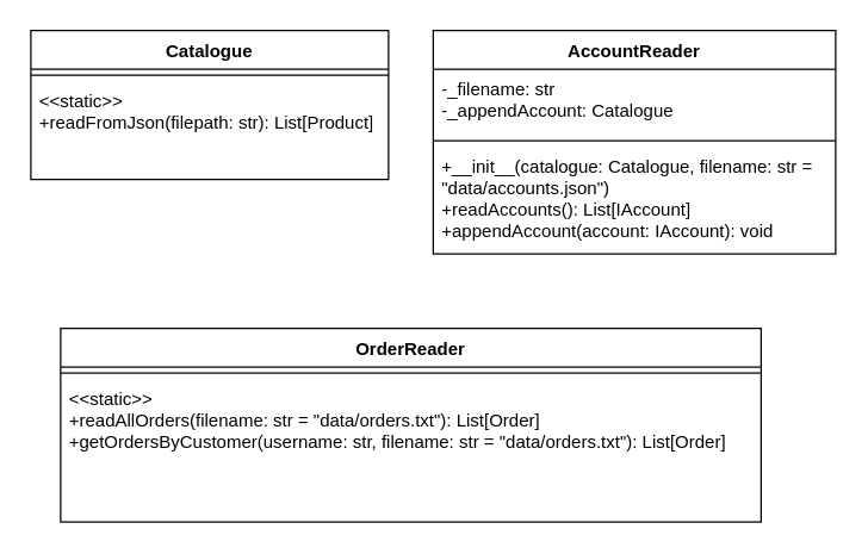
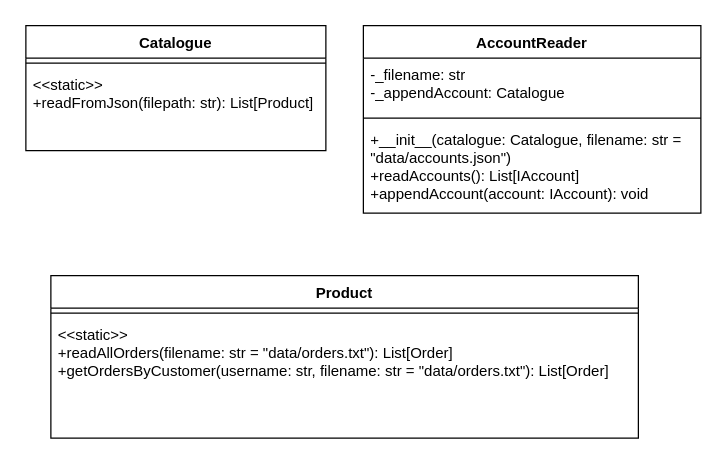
  <mxCell id="0" />
  <mxCell id="1" parent="0" />
  <mxCell id="2" value="Catalogue" style="swimlane;fontStyle=1;align=center;verticalAlign=top;childLayout=stackLayout;horizontal=1;startSize=26;horizontalStack=0;resizeParent=1;resizeParentMax=0;resizeLast=0;collapsible=1;marginBottom=0;whiteSpace=wrap;html=1;" vertex="1" parent="1"><mxGeometry x="20" y="20" width="240" height="100" as="geometry" /></mxCell>
  <mxCell id="3" value="" style="line;strokeWidth=1;fillColor=none;align=left;verticalAlign=middle;spacingTop=-1;spacingLeft=3;spacingRight=3;rotatable=0;labelPosition=right;points=[];portConstraint=eastwest;strokeColor=inherit;" vertex="1" parent="2"><mxGeometry y="26" width="240" height="8" as="geometry" /></mxCell>
  <mxCell id="4" value="&lt;div&gt;&amp;lt;&amp;lt;static&amp;gt;&amp;gt;&lt;/div&gt;&lt;div&gt;+readFromJson(filepath: str): List[Product]&lt;/div&gt;" style="text;strokeColor=none;fillColor=none;align=left;verticalAlign=top;spacingLeft=4;spacingRight=4;overflow=hidden;rotatable=0;points=[[0,0.5],[1,0.5]];portConstraint=eastwest;whiteSpace=wrap;html=1;" vertex="1" parent="2"><mxGeometry y="34" width="240" height="66" as="geometry" /></mxCell>
  <mxCell id="5" value="AccountReader" style="swimlane;fontStyle=1;align=center;verticalAlign=top;childLayout=stackLayout;horizontal=1;startSize=26;horizontalStack=0;resizeParent=1;resizeParentMax=0;resizeLast=0;collapsible=1;marginBottom=0;whiteSpace=wrap;html=1;" vertex="1" parent="1"><mxGeometry x="290" y="20" width="270" height="150" as="geometry" /></mxCell>
  <mxCell id="6" value="&lt;div&gt;-_filename: str&lt;/div&gt;&lt;div&gt;-_appendAccount: Catalogue&lt;/div&gt;" style="text;strokeColor=none;fillColor=none;align=left;verticalAlign=top;spacingLeft=4;spacingRight=4;overflow=hidden;rotatable=0;points=[[0,0.5],[1,0.5]];portConstraint=eastwest;whiteSpace=wrap;html=1;" vertex="1" parent="5"><mxGeometry y="26" width="270" height="44" as="geometry" /></mxCell>
  <mxCell id="7" value="" style="line;strokeWidth=1;fillColor=none;align=left;verticalAlign=middle;spacingTop=-1;spacingLeft=3;spacingRight=3;rotatable=0;labelPosition=right;points=[];portConstraint=eastwest;strokeColor=inherit;" vertex="1" parent="5"><mxGeometry y="70" width="270" height="8" as="geometry" /></mxCell>
  <mxCell id="8" value="&lt;div&gt;+__init__(catalogue: Catalogue, filename: str = &quot;data/accounts.json&quot;)&lt;/div&gt;&lt;div&gt;+readAccounts(): List[IAccount]&lt;/div&gt;&lt;div&gt;+appendAccount(account: IAccount): void&lt;/div&gt;" style="text;strokeColor=none;fillColor=none;align=left;verticalAlign=top;spacingLeft=4;spacingRight=4;overflow=hidden;rotatable=0;points=[[0,0.5],[1,0.5]];portConstraint=eastwest;whiteSpace=wrap;html=1;" vertex="1" parent="5"><mxGeometry y="78" width="270" height="72" as="geometry" /></mxCell>
- <mxCell id="9" value="OrderReader" style="swimlane;fontStyle=1;align=center;verticalAlign=top;childLayout=stackLayout;horizontal=1;startSize=26;horizontalStack=0;resizeParent=1;resizeParentMax=0;resizeLast=0;collapsible=1;marginBottom=0;whiteSpace=wrap;html=1;" vertex="1" parent="1"><mxGeometry x="40" y="220" width="470" height="130" as="geometry" /></mxCell>
+ <mxCell id="9" value="Product" style="swimlane;fontStyle=1;align=center;verticalAlign=top;childLayout=stackLayout;horizontal=1;startSize=26;horizontalStack=0;resizeParent=1;resizeParentMax=0;resizeLast=0;collapsible=1;marginBottom=0;whiteSpace=wrap;html=1;" vertex="1" parent="1"><mxGeometry x="40" y="220" width="470" height="130" as="geometry" /></mxCell>
  <mxCell id="10" value="" style="line;strokeWidth=1;fillColor=none;align=left;verticalAlign=middle;spacingTop=-1;spacingLeft=3;spacingRight=3;rotatable=0;labelPosition=right;points=[];portConstraint=eastwest;strokeColor=inherit;" vertex="1" parent="9"><mxGeometry y="26" width="470" height="8" as="geometry" /></mxCell>
  <mxCell id="11" value="&lt;div&gt;&amp;lt;&amp;lt;static&amp;gt;&amp;gt;&lt;/div&gt;&lt;div&gt;+readAllOrders(filename: str = &quot;data/orders.txt&quot;): List[Order]&lt;/div&gt;&lt;div&gt;&lt;span style=&quot;background-color: transparent; color: light-dark(rgb(0, 0, 0), rgb(255, 255, 255));&quot;&gt;+getOrdersByCustomer(username: str, filename: str = &quot;data/orders.txt&quot;): List[Order]&lt;/span&gt;&lt;/div&gt;" style="text;strokeColor=none;fillColor=none;align=left;verticalAlign=top;spacingLeft=4;spacingRight=4;overflow=hidden;rotatable=0;points=[[0,0.5],[1,0.5]];portConstraint=eastwest;whiteSpace=wrap;html=1;" vertex="1" parent="9"><mxGeometry y="34" width="470" height="96" as="geometry" /></mxCell>
